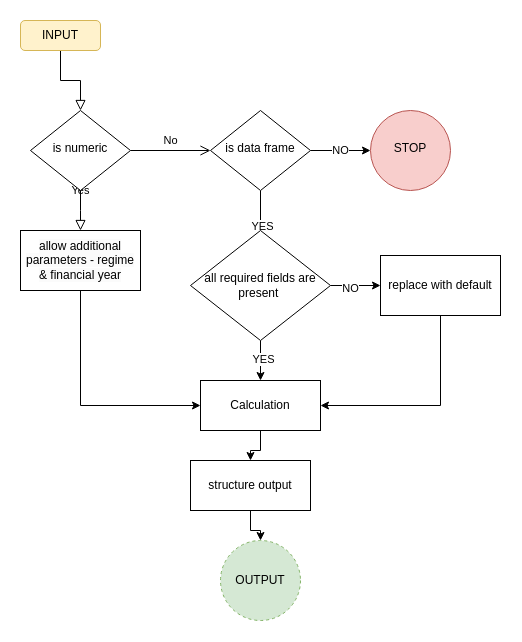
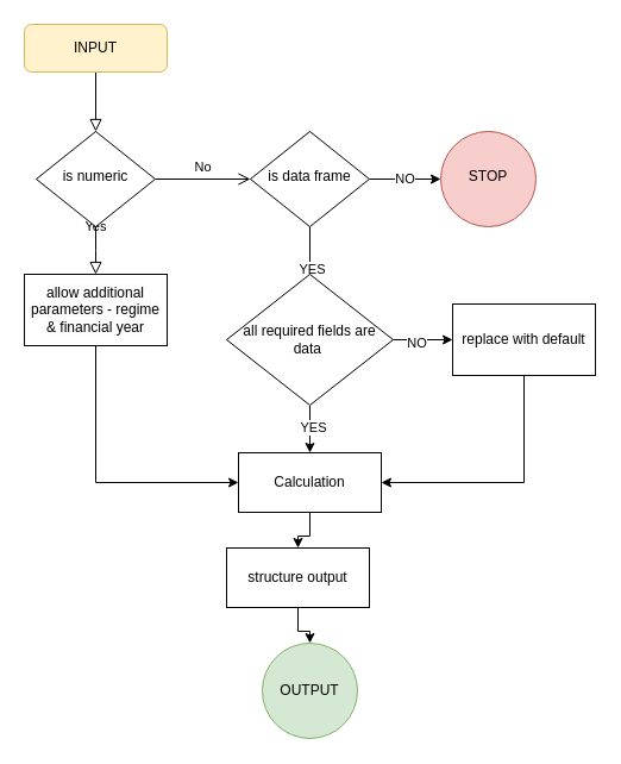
  <mxCell id="0" />
  <mxCell id="1" parent="0" />
  <mxCell id="2" value="" style="rounded=0;html=1;jettySize=auto;orthogonalLoop=1;fontSize=11;endArrow=block;endFill=0;endSize=8;strokeWidth=1;shadow=0;labelBackgroundColor=none;edgeStyle=orthogonalEdgeStyle;" parent="1" source="3" target="6" edge="1"><mxGeometry relative="1" as="geometry" /></mxCell>
- <mxCell id="3" value="INPUT" style="rounded=1;whiteSpace=wrap;html=1;fontSize=12;glass=0;strokeWidth=1;shadow=0;fillColor=#fff2cc;strokeColor=#d6b656;" parent="1" vertex="1"><mxGeometry x="20" y="20" width="80" height="30" as="geometry" /></mxCell>
+ <mxCell id="3" value="INPUT" style="rounded=1;whiteSpace=wrap;html=1;fontSize=12;glass=0;strokeWidth=1;shadow=0;fillColor=#fff2cc;strokeColor=#d6b656;" parent="1" vertex="1"><mxGeometry x="20" y="20" width="120" height="40" as="geometry" /></mxCell>
  <mxCell id="4" value="Yes" style="rounded=0;html=1;jettySize=auto;orthogonalLoop=1;fontSize=11;endArrow=block;endFill=0;endSize=8;strokeWidth=1;shadow=0;labelBackgroundColor=none;edgeStyle=orthogonalEdgeStyle;" parent="1" source="6" edge="1"><mxGeometry y="20" relative="1" as="geometry"><mxPoint as="offset" /><mxPoint x="80" y="230" as="targetPoint" /></mxGeometry></mxCell>
  <mxCell id="5" value="No" style="edgeStyle=orthogonalEdgeStyle;rounded=0;html=1;jettySize=auto;orthogonalLoop=1;fontSize=11;endArrow=open;endFill=0;endSize=8;strokeWidth=1;shadow=0;labelBackgroundColor=none;entryX=0;entryY=0.5;entryDx=0;entryDy=0;" parent="1" source="6" target="10" edge="1"><mxGeometry y="10" relative="1" as="geometry"><mxPoint as="offset" /><mxPoint x="190" y="150" as="targetPoint" /></mxGeometry></mxCell>
  <mxCell id="6" value="is numeric" style="rhombus;whiteSpace=wrap;html=1;shadow=0;fontFamily=Helvetica;fontSize=12;align=center;strokeWidth=1;spacing=6;spacingTop=-4;" parent="1" vertex="1"><mxGeometry x="30" y="110" width="100" height="80" as="geometry" /></mxCell>
  <mxCell id="7" value="NO" style="edgeStyle=orthogonalEdgeStyle;rounded=0;orthogonalLoop=1;jettySize=auto;html=1;" edge="1" parent="1" source="10" target="11"><mxGeometry relative="1" as="geometry" /></mxCell>
  <mxCell id="8" value="" style="edgeStyle=orthogonalEdgeStyle;rounded=0;orthogonalLoop=1;jettySize=auto;html=1;" edge="1" parent="1" source="10"><mxGeometry relative="1" as="geometry"><mxPoint x="260" y="280" as="targetPoint" /></mxGeometry></mxCell>
  <mxCell id="9" value="YES" style="edgeLabel;html=1;align=center;verticalAlign=middle;resizable=0;points=[];" vertex="1" connectable="0" parent="8"><mxGeometry x="-0.222" y="1" relative="1" as="geometry"><mxPoint as="offset" /></mxGeometry></mxCell>
  <mxCell id="10" value="is data frame" style="rhombus;whiteSpace=wrap;html=1;shadow=0;fontFamily=Helvetica;fontSize=12;align=center;strokeWidth=1;spacing=6;spacingTop=-4;" vertex="1" parent="1"><mxGeometry x="210" y="110" width="100" height="80" as="geometry" /></mxCell>
  <mxCell id="11" value="STOP" style="ellipse;whiteSpace=wrap;html=1;shadow=0;strokeWidth=1;spacing=6;spacingTop=-4;fillColor=#f8cecc;strokeColor=#b85450;" vertex="1" parent="1"><mxGeometry x="370" y="110" width="80" height="80" as="geometry" /></mxCell>
  <mxCell id="12" style="edgeStyle=orthogonalEdgeStyle;rounded=0;orthogonalLoop=1;jettySize=auto;html=1;entryX=0;entryY=0.5;entryDx=0;entryDy=0;" edge="1" parent="1" source="13" target="22"><mxGeometry relative="1" as="geometry"><Array as="points"><mxPoint x="80" y="405" /></Array></mxGeometry></mxCell>
  <mxCell id="13" value="&lt;meta charset=&quot;utf-8&quot;&gt;&lt;span style=&quot;color: rgb(0, 0, 0); font-family: Helvetica; font-size: 12px; font-style: normal; font-variant-ligatures: normal; font-variant-caps: normal; font-weight: 400; letter-spacing: normal; orphans: 2; text-align: center; text-indent: 0px; text-transform: none; widows: 2; word-spacing: 0px; -webkit-text-stroke-width: 0px; background-color: rgb(251, 251, 251); text-decoration-thickness: initial; text-decoration-style: initial; text-decoration-color: initial; float: none; display: inline !important;&quot;&gt;allow additional parameters - regime &amp;amp; financial year&lt;/span&gt;" style="rounded=0;whiteSpace=wrap;html=1;" vertex="1" parent="1"><mxGeometry x="20" y="230" width="120" height="60" as="geometry" /></mxCell>
  <mxCell id="14" value="" style="edgeStyle=orthogonalEdgeStyle;rounded=0;orthogonalLoop=1;jettySize=auto;html=1;" edge="1" parent="1" source="18" target="20"><mxGeometry relative="1" as="geometry" /></mxCell>
  <mxCell id="15" value="NO" style="edgeLabel;html=1;align=center;verticalAlign=middle;resizable=0;points=[];" vertex="1" connectable="0" parent="14"><mxGeometry x="-0.244" y="-1" relative="1" as="geometry"><mxPoint y="1" as="offset" /></mxGeometry></mxCell>
  <mxCell id="16" value="" style="edgeStyle=orthogonalEdgeStyle;rounded=0;orthogonalLoop=1;jettySize=auto;html=1;" edge="1" parent="1" source="18" target="22"><mxGeometry relative="1" as="geometry" /></mxCell>
  <mxCell id="17" value="YES" style="edgeLabel;html=1;align=center;verticalAlign=middle;resizable=0;points=[];" vertex="1" connectable="0" parent="16"><mxGeometry x="-0.152" y="2" relative="1" as="geometry"><mxPoint y="1" as="offset" /></mxGeometry></mxCell>
- <mxCell id="18" value="all required fields are present&amp;nbsp;" style="rhombus;whiteSpace=wrap;html=1;" vertex="1" parent="1"><mxGeometry x="190" y="230" width="140" height="110" as="geometry" /></mxCell>
+ <mxCell id="18" value="all required fields are data&amp;nbsp;" style="rhombus;whiteSpace=wrap;html=1;" vertex="1" parent="1"><mxGeometry x="190" y="230" width="140" height="110" as="geometry" /></mxCell>
  <mxCell id="19" style="edgeStyle=orthogonalEdgeStyle;rounded=0;orthogonalLoop=1;jettySize=auto;html=1;entryX=1;entryY=0.5;entryDx=0;entryDy=0;" edge="1" parent="1" source="20" target="22"><mxGeometry relative="1" as="geometry"><Array as="points"><mxPoint x="440" y="405" /></Array></mxGeometry></mxCell>
  <mxCell id="20" value="replace with default" style="whiteSpace=wrap;html=1;" vertex="1" parent="1"><mxGeometry x="380" y="255" width="120" height="60" as="geometry" /></mxCell>
  <mxCell id="21" value="" style="edgeStyle=orthogonalEdgeStyle;rounded=0;orthogonalLoop=1;jettySize=auto;html=1;entryX=0.5;entryY=0;entryDx=0;entryDy=0;" edge="1" parent="1" source="22" target="24"><mxGeometry relative="1" as="geometry" /></mxCell>
  <mxCell id="22" value="Calculation" style="whiteSpace=wrap;html=1;" vertex="1" parent="1"><mxGeometry x="200" y="380" width="120" height="50" as="geometry" /></mxCell>
  <mxCell id="23" value="" style="edgeStyle=orthogonalEdgeStyle;rounded=0;orthogonalLoop=1;jettySize=auto;html=1;" edge="1" parent="1" source="24" target="25"><mxGeometry relative="1" as="geometry" /></mxCell>
  <mxCell id="24" value="structure output" style="rounded=0;whiteSpace=wrap;html=1;" vertex="1" parent="1"><mxGeometry x="190" y="460" width="120" height="50" as="geometry" /></mxCell>
- <mxCell id="25" value="OUTPUT" style="ellipse;whiteSpace=wrap;html=1;fillColor=#d5e8d4;strokeColor=#82b366;dashed=1;" vertex="1" parent="1"><mxGeometry x="220" y="540" width="80" height="80" as="geometry" /></mxCell>
+ <mxCell id="25" value="OUTPUT" style="ellipse;whiteSpace=wrap;html=1;fillColor=#d5e8d4;strokeColor=#82b366;" vertex="1" parent="1"><mxGeometry x="220" y="540" width="80" height="80" as="geometry" /></mxCell>
